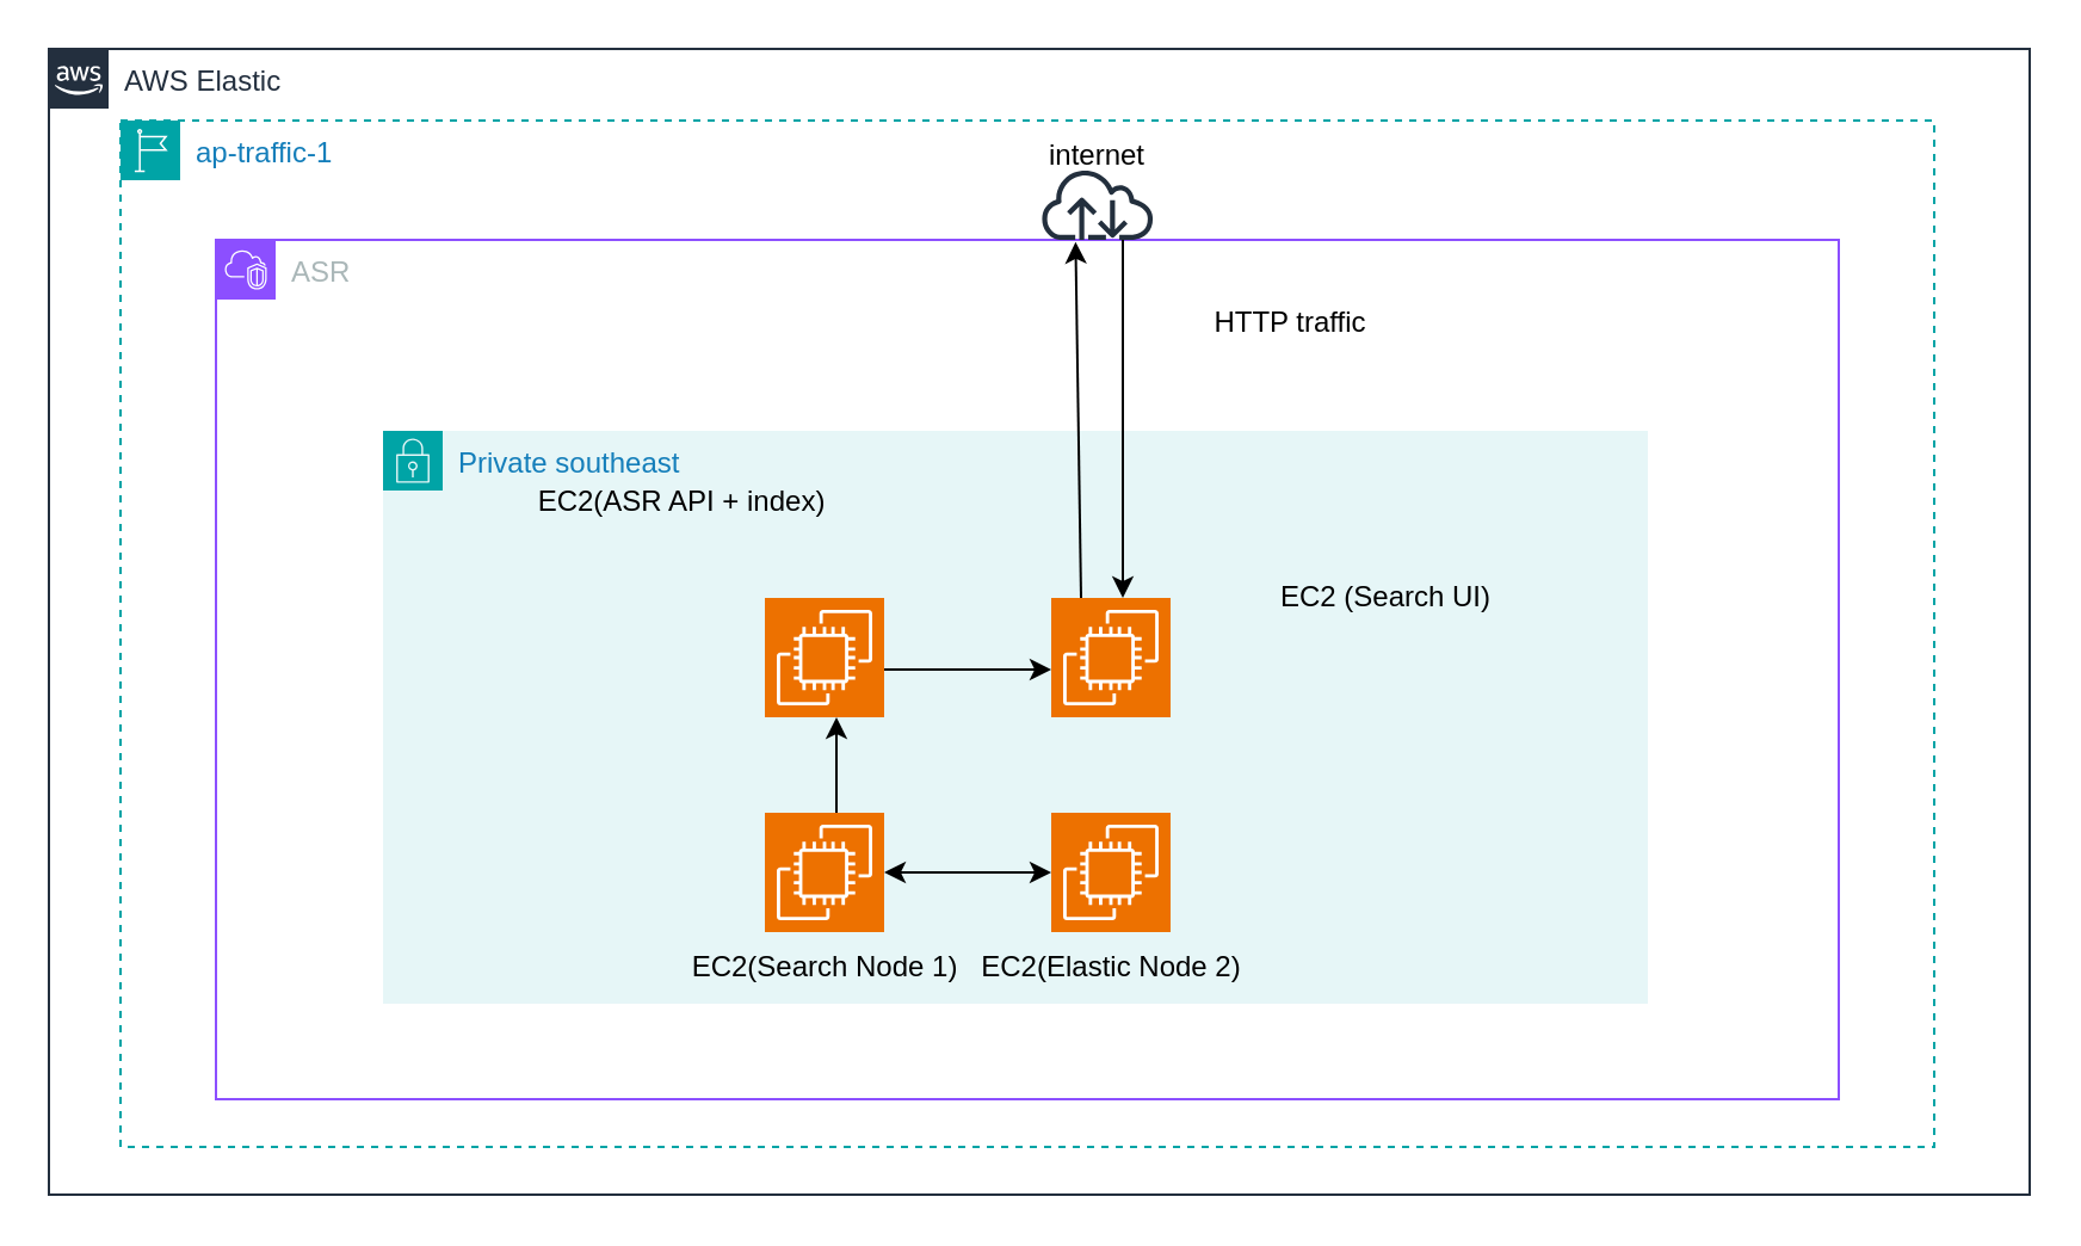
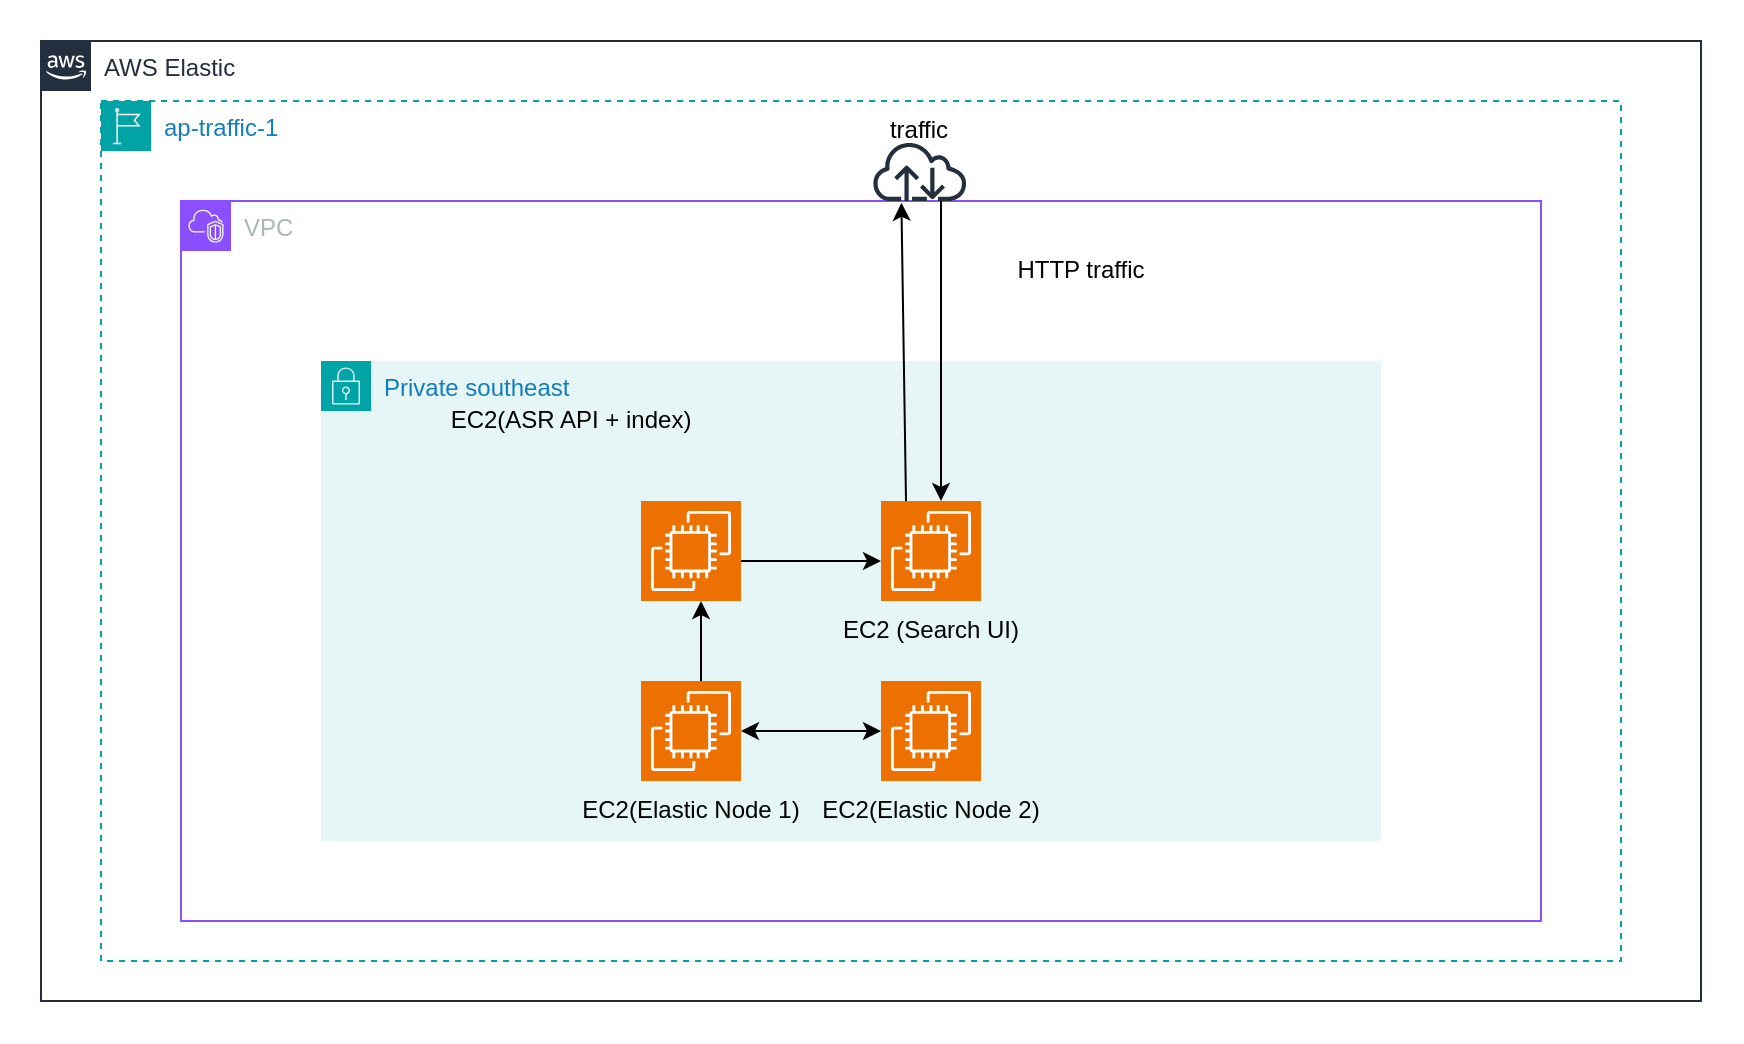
  <mxCell id="0" />
  <mxCell id="1" parent="0" />
  <mxCell id="2" value="AWS Elastic" style="points=[[0,0],[0.25,0],[0.5,0],[0.75,0],[1,0],[1,0.25],[1,0.5],[1,0.75],[1,1],[0.75,1],[0.5,1],[0.25,1],[0,1],[0,0.75],[0,0.5],[0,0.25]];outlineConnect=0;gradientColor=none;html=1;whiteSpace=wrap;fontSize=12;fontStyle=0;container=1;pointerEvents=0;collapsible=0;recursiveResize=0;shape=mxgraph.aws4.group;grIcon=mxgraph.aws4.group_aws_cloud_alt;strokeColor=#232F3E;fillColor=none;verticalAlign=top;align=left;spacingLeft=30;fontColor=#232F3E;dashed=0;" vertex="1" parent="1"><mxGeometry x="20" y="20" width="830" height="480" as="geometry" /></mxCell>
  <mxCell id="3" value="ap-traffic-1" style="points=[[0,0],[0.25,0],[0.5,0],[0.75,0],[1,0],[1,0.25],[1,0.5],[1,0.75],[1,1],[0.75,1],[0.5,1],[0.25,1],[0,1],[0,0.75],[0,0.5],[0,0.25]];outlineConnect=0;gradientColor=none;html=1;whiteSpace=wrap;fontSize=12;fontStyle=0;container=1;pointerEvents=0;collapsible=0;recursiveResize=0;shape=mxgraph.aws4.group;grIcon=mxgraph.aws4.group_region;strokeColor=#00A4A6;fillColor=none;verticalAlign=top;align=left;spacingLeft=30;fontColor=#147EBA;dashed=1;" vertex="1" parent="2"><mxGeometry x="30" y="30" width="760" height="430" as="geometry" /></mxCell>
- <mxCell id="4" value="ASR" style="points=[[0,0],[0.25,0],[0.5,0],[0.75,0],[1,0],[1,0.25],[1,0.5],[1,0.75],[1,1],[0.75,1],[0.5,1],[0.25,1],[0,1],[0,0.75],[0,0.5],[0,0.25]];outlineConnect=0;gradientColor=none;html=1;whiteSpace=wrap;fontSize=12;fontStyle=0;container=1;pointerEvents=0;collapsible=0;recursiveResize=0;shape=mxgraph.aws4.group;grIcon=mxgraph.aws4.group_vpc2;strokeColor=#8C4FFF;fillColor=none;verticalAlign=top;align=left;spacingLeft=30;fontColor=#AAB7B8;dashed=0;" vertex="1" parent="3"><mxGeometry x="40" y="50" width="680" height="360" as="geometry" /></mxCell>
+ <mxCell id="4" value="VPC" style="points=[[0,0],[0.25,0],[0.5,0],[0.75,0],[1,0],[1,0.25],[1,0.5],[1,0.75],[1,1],[0.75,1],[0.5,1],[0.25,1],[0,1],[0,0.75],[0,0.5],[0,0.25]];outlineConnect=0;gradientColor=none;html=1;whiteSpace=wrap;fontSize=12;fontStyle=0;container=1;pointerEvents=0;collapsible=0;recursiveResize=0;shape=mxgraph.aws4.group;grIcon=mxgraph.aws4.group_vpc2;strokeColor=#8C4FFF;fillColor=none;verticalAlign=top;align=left;spacingLeft=30;fontColor=#AAB7B8;dashed=0;" vertex="1" parent="3"><mxGeometry x="40" y="50" width="680" height="360" as="geometry" /></mxCell>
  <mxCell id="5" value="Private southeast" style="points=[[0,0],[0.25,0],[0.5,0],[0.75,0],[1,0],[1,0.25],[1,0.5],[1,0.75],[1,1],[0.75,1],[0.5,1],[0.25,1],[0,1],[0,0.75],[0,0.5],[0,0.25]];outlineConnect=0;gradientColor=none;html=1;whiteSpace=wrap;fontSize=12;fontStyle=0;container=1;pointerEvents=0;collapsible=0;recursiveResize=0;shape=mxgraph.aws4.group;grIcon=mxgraph.aws4.group_security_group;grStroke=0;strokeColor=#00A4A6;fillColor=#E6F6F7;verticalAlign=top;align=left;spacingLeft=30;fontColor=#147EBA;dashed=0;" vertex="1" parent="4"><mxGeometry x="70" y="80" width="530" height="240" as="geometry" /></mxCell>
  <mxCell id="6" value="" style="sketch=0;points=[[0,0,0],[0.25,0,0],[0.5,0,0],[0.75,0,0],[1,0,0],[0,1,0],[0.25,1,0],[0.5,1,0],[0.75,1,0],[1,1,0],[0,0.25,0],[0,0.5,0],[0,0.75,0],[1,0.25,0],[1,0.5,0],[1,0.75,0]];outlineConnect=0;fontColor=#232F3E;fillColor=#ED7100;strokeColor=#ffffff;dashed=0;verticalLabelPosition=bottom;verticalAlign=top;align=center;html=1;fontSize=12;fontStyle=0;aspect=fixed;shape=mxgraph.aws4.resourceIcon;resIcon=mxgraph.aws4.ec2;" vertex="1" parent="5"><mxGeometry x="160" y="160" width="50" height="50" as="geometry" /></mxCell>
  <mxCell id="7" value="" style="sketch=0;points=[[0,0,0],[0.25,0,0],[0.5,0,0],[0.75,0,0],[1,0,0],[0,1,0],[0.25,1,0],[0.5,1,0],[0.75,1,0],[1,1,0],[0,0.25,0],[0,0.5,0],[0,0.75,0],[1,0.25,0],[1,0.5,0],[1,0.75,0]];outlineConnect=0;fontColor=#232F3E;fillColor=#ED7100;strokeColor=#ffffff;dashed=0;verticalLabelPosition=bottom;verticalAlign=top;align=center;html=1;fontSize=12;fontStyle=0;aspect=fixed;shape=mxgraph.aws4.resourceIcon;resIcon=mxgraph.aws4.ec2;" vertex="1" parent="5"><mxGeometry x="280" y="160" width="50" height="50" as="geometry" /></mxCell>
  <mxCell id="8" value="" style="sketch=0;points=[[0,0,0],[0.25,0,0],[0.5,0,0],[0.75,0,0],[1,0,0],[0,1,0],[0.25,1,0],[0.5,1,0],[0.75,1,0],[1,1,0],[0,0.25,0],[0,0.5,0],[0,0.75,0],[1,0.25,0],[1,0.5,0],[1,0.75,0]];outlineConnect=0;fontColor=#232F3E;fillColor=#ED7100;strokeColor=#ffffff;dashed=0;verticalLabelPosition=bottom;verticalAlign=top;align=center;html=1;fontSize=12;fontStyle=0;aspect=fixed;shape=mxgraph.aws4.resourceIcon;resIcon=mxgraph.aws4.ec2;" vertex="1" parent="5"><mxGeometry x="160" y="70" width="50" height="50" as="geometry" /></mxCell>
- <mxCell id="9" value="EC2(Search Node 1)" style="text;html=1;align=center;verticalAlign=middle;resizable=0;points=[];autosize=1;strokeColor=none;fillColor=none;" vertex="1" parent="5"><mxGeometry x="120" y="210" width="130" height="30" as="geometry" /></mxCell>
+ <mxCell id="9" value="EC2(Elastic Node 1)" style="text;html=1;align=center;verticalAlign=middle;resizable=0;points=[];autosize=1;strokeColor=none;fillColor=none;" vertex="1" parent="5"><mxGeometry x="120" y="210" width="130" height="30" as="geometry" /></mxCell>
  <mxCell id="10" value="EC2(Elastic Node 2)" style="text;html=1;align=center;verticalAlign=middle;resizable=0;points=[];autosize=1;strokeColor=none;fillColor=none;" vertex="1" parent="5"><mxGeometry x="240" y="210" width="130" height="30" as="geometry" /></mxCell>
  <mxCell id="11" value="" style="endArrow=classic;startArrow=classic;html=1;rounded=0;entryX=0;entryY=0.5;entryDx=0;entryDy=0;entryPerimeter=0;" edge="1" parent="5" source="6" target="7"><mxGeometry width="50" height="50" relative="1" as="geometry"><mxPoint x="210" y="190" as="sourcePoint" /><mxPoint x="260" y="140" as="targetPoint" /><Array as="points" /></mxGeometry></mxCell>
  <mxCell id="12" value="" style="sketch=0;points=[[0,0,0],[0.25,0,0],[0.5,0,0],[0.75,0,0],[1,0,0],[0,1,0],[0.25,1,0],[0.5,1,0],[0.75,1,0],[1,1,0],[0,0.25,0],[0,0.5,0],[0,0.75,0],[1,0.25,0],[1,0.5,0],[1,0.75,0]];outlineConnect=0;fontColor=#232F3E;fillColor=#ED7100;strokeColor=#ffffff;dashed=0;verticalLabelPosition=bottom;verticalAlign=top;align=center;html=1;fontSize=12;fontStyle=0;aspect=fixed;shape=mxgraph.aws4.resourceIcon;resIcon=mxgraph.aws4.ec2;" vertex="1" parent="5"><mxGeometry x="280" y="70" width="50" height="50" as="geometry" /></mxCell>
  <mxCell id="13" value="EC2(ASR API + index)" style="text;html=1;align=center;verticalAlign=middle;resizable=0;points=[];autosize=1;strokeColor=none;fillColor=none;" vertex="1" parent="5"><mxGeometry x="55" y="15" width="140" height="30" as="geometry" /></mxCell>
- <mxCell id="14" value="EC2 (Search UI)" style="text;html=1;align=center;verticalAlign=middle;resizable=0;points=[];autosize=1;strokeColor=none;fillColor=none;" vertex="1" parent="5"><mxGeometry x="365" y="55" width="110" height="30" as="geometry" /></mxCell>
+ <mxCell id="14" value="EC2 (Search UI)" style="text;html=1;align=center;verticalAlign=middle;resizable=0;points=[];autosize=1;strokeColor=none;fillColor=none;" vertex="1" parent="5"><mxGeometry x="250" y="120" width="110" height="30" as="geometry" /></mxCell>
  <mxCell id="15" value="" style="endArrow=classic;html=1;rounded=0;" edge="1" parent="5"><mxGeometry width="50" height="50" relative="1" as="geometry"><mxPoint x="190" y="160" as="sourcePoint" /><mxPoint x="190" y="120" as="targetPoint" /></mxGeometry></mxCell>
  <mxCell id="16" value="" style="endArrow=classic;html=1;rounded=0;" edge="1" parent="5"><mxGeometry width="50" height="50" relative="1" as="geometry"><mxPoint x="210" y="100" as="sourcePoint" /><mxPoint x="280" y="100" as="targetPoint" /></mxGeometry></mxCell>
  <mxCell id="17" value="HTTP traffic" style="text;html=1;align=center;verticalAlign=middle;resizable=0;points=[];autosize=1;strokeColor=none;fillColor=none;" vertex="1" parent="4"><mxGeometry x="405" y="20" width="90" height="30" as="geometry" /></mxCell>
  <mxCell id="18" style="edgeStyle=orthogonalEdgeStyle;rounded=0;orthogonalLoop=1;jettySize=auto;html=1;" edge="1" parent="4"><mxGeometry relative="1" as="geometry"><mxPoint x="380" as="sourcePoint" /><mxPoint x="380" y="150" as="targetPoint" /><Array as="points"><mxPoint x="380" y="30" /><mxPoint x="380" y="30" /></Array></mxGeometry></mxCell>
  <mxCell id="19" value="" style="sketch=0;outlineConnect=0;fontColor=#232F3E;gradientColor=none;fillColor=#232F3D;strokeColor=none;dashed=0;verticalLabelPosition=bottom;verticalAlign=top;align=center;html=1;fontSize=12;fontStyle=0;aspect=fixed;pointerEvents=1;shape=mxgraph.aws4.internet;" vertex="1" parent="3"><mxGeometry x="385" y="20" width="48.75" height="30" as="geometry" /></mxCell>
  <mxCell id="20" value="" style="endArrow=classic;html=1;rounded=0;entryX=0.302;entryY=1.03;entryDx=0;entryDy=0;entryPerimeter=0;exitX=0.25;exitY=0;exitDx=0;exitDy=0;exitPerimeter=0;" edge="1" parent="3" source="12" target="19"><mxGeometry width="50" height="50" relative="1" as="geometry"><mxPoint x="399.997" y="130.0" as="sourcePoint" /><mxPoint x="409.155" y="50" as="targetPoint" /></mxGeometry></mxCell>
- <mxCell id="21" value="internet" style="text;html=1;align=center;verticalAlign=middle;resizable=0;points=[];autosize=1;strokeColor=none;fillColor=none;" vertex="1" parent="3"><mxGeometry x="379.38" width="60" height="30" as="geometry" /></mxCell>
+ <mxCell id="21" value="traffic" style="text;html=1;align=center;verticalAlign=middle;resizable=0;points=[];autosize=1;strokeColor=none;fillColor=none;" vertex="1" parent="3"><mxGeometry x="379.38" width="60" height="30" as="geometry" /></mxCell>
